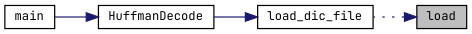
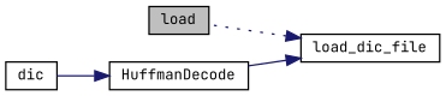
  digraph {
    fontname="JetBrains Mono"
    rankdir=RL
    node [color=black fillcolor=white fontname="JetBrains Mono" fontsize=10 shape=record style=filled]
    edge [color=midnightblue dir=back fontname="JetBrains Mono" fontsize=10 labelfontname=Helvetica labelfontsize=10 style=solid]
    n1 [fillcolor=grey75 fontcolor=black height=0.2 label=load width=0.4]
    n2 [height=0.2 label=load_dic_file width=0.4]
    n3 [height=0.2 label=HuffmanDecode width=0.4]
-   n4 [height=0.2 label=main width=0.4]
-   n1 -> n2 [style=dotted]
+   n4 [height=0.2 label=dic width=0.4]
+   n2 -> n1 [style=dotted]
    n2 -> n3
    n3 -> n4
  }
